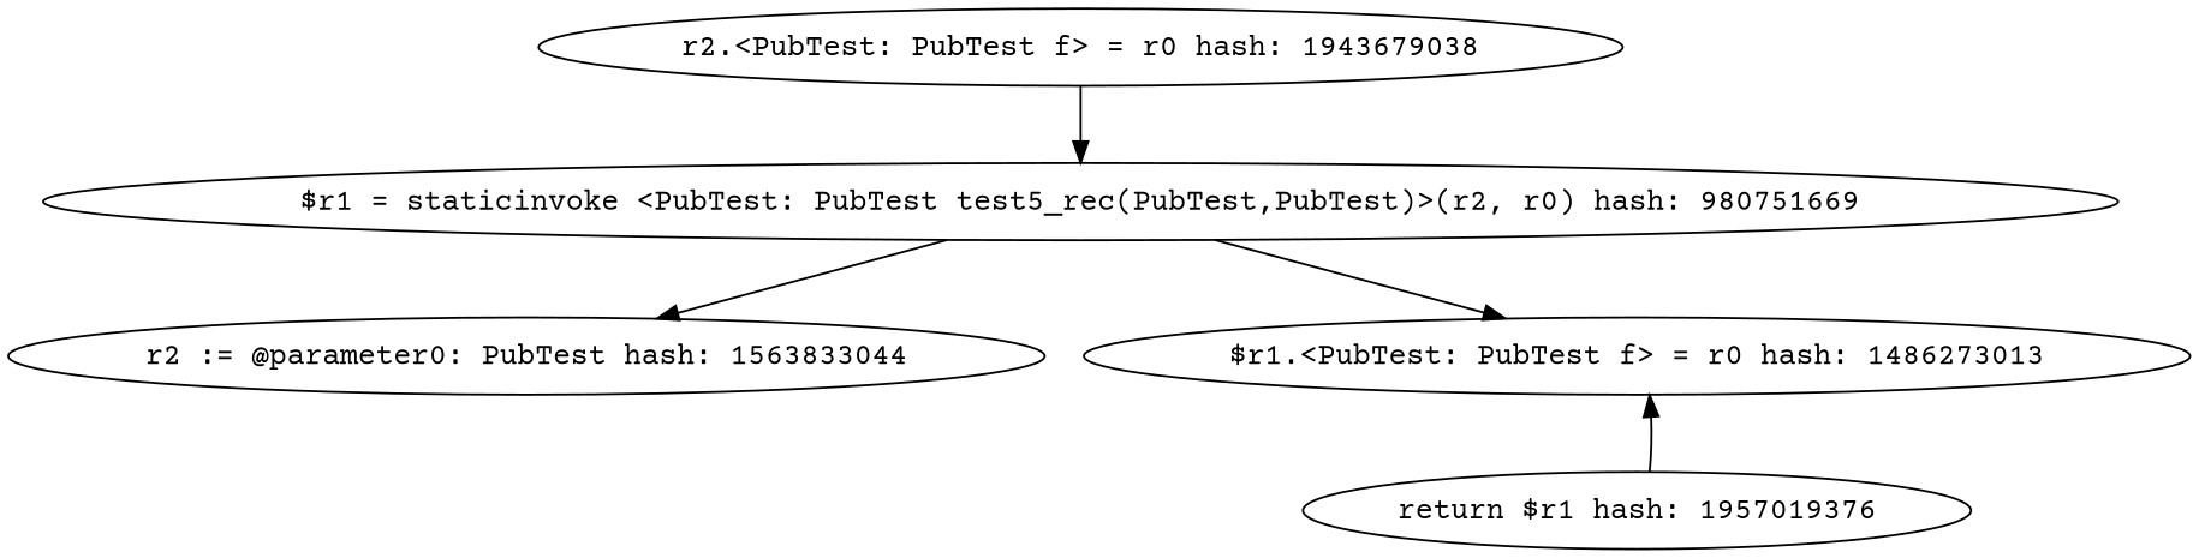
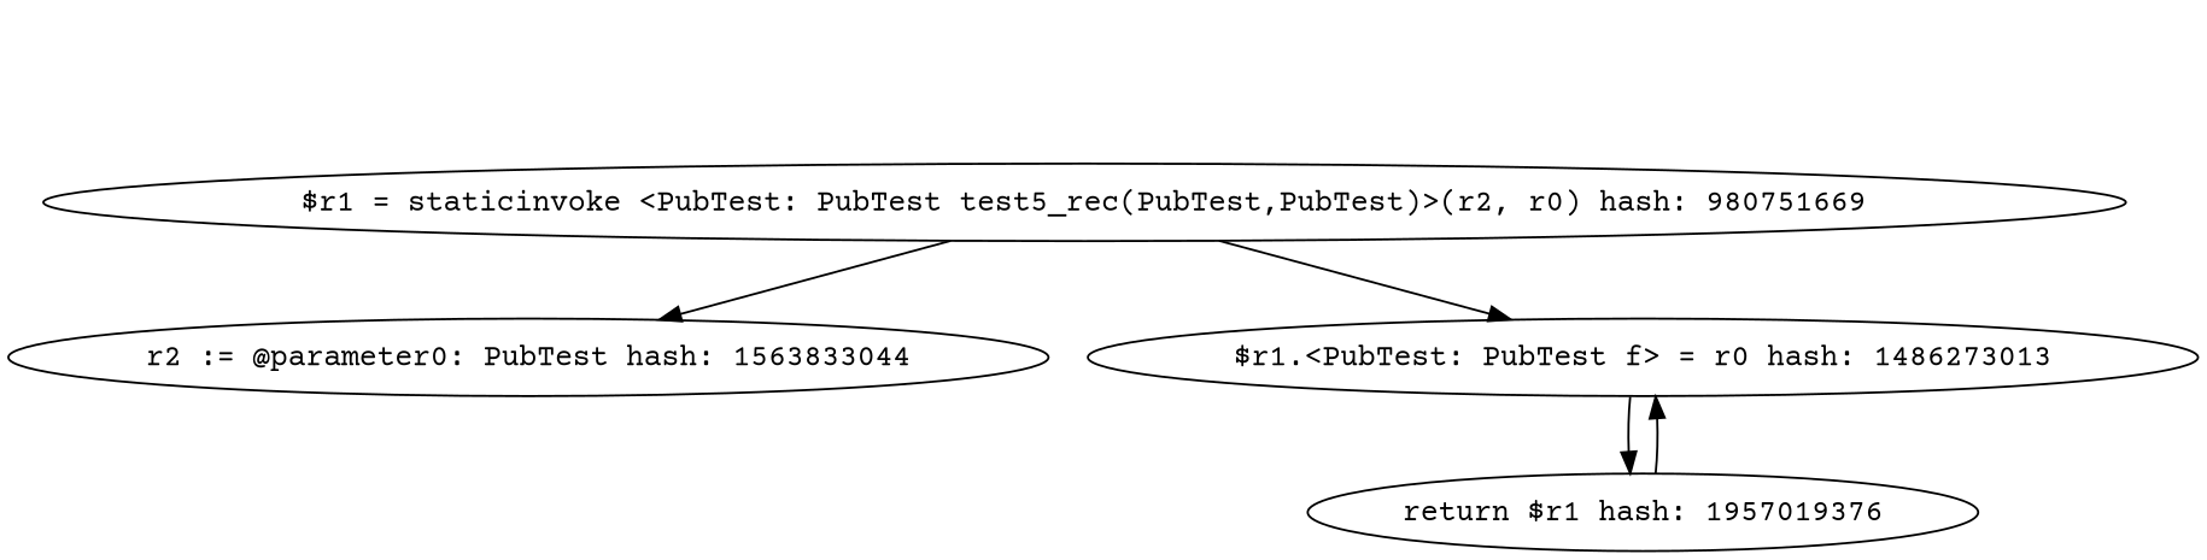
  digraph {
    fontname="Courier Prime"
    node [fontname="Courier Prime"]
    edge [fontname="Courier Prime"]
    n1 [label="r2 := @parameter0: PubTest hash: 1563833044"]
-   "r2.<PubTest: PubTest f> = r0 hash: 1943679038"
    "$r1 = staticinvoke <PubTest: PubTest test5_rec(PubTest,PubTest)>(r2, r0) hash: 980751669"
    "$r1.<PubTest: PubTest f> = r0 hash: 1486273013"
    "return $r1 hash: 1957019376"
-   "r2.<PubTest: PubTest f> = r0 hash: 1943679038" -> "$r1 = staticinvoke <PubTest: PubTest test5_rec(PubTest,PubTest)>(r2, r0) hash: 980751669"
    "$r1 = staticinvoke <PubTest: PubTest test5_rec(PubTest,PubTest)>(r2, r0) hash: 980751669" -> n1
    "$r1 = staticinvoke <PubTest: PubTest test5_rec(PubTest,PubTest)>(r2, r0) hash: 980751669" -> "$r1.<PubTest: PubTest f> = r0 hash: 1486273013"
+   "$r1.<PubTest: PubTest f> = r0 hash: 1486273013" -> "return $r1 hash: 1957019376"
    "return $r1 hash: 1957019376" -> "$r1.<PubTest: PubTest f> = r0 hash: 1486273013"
  }
